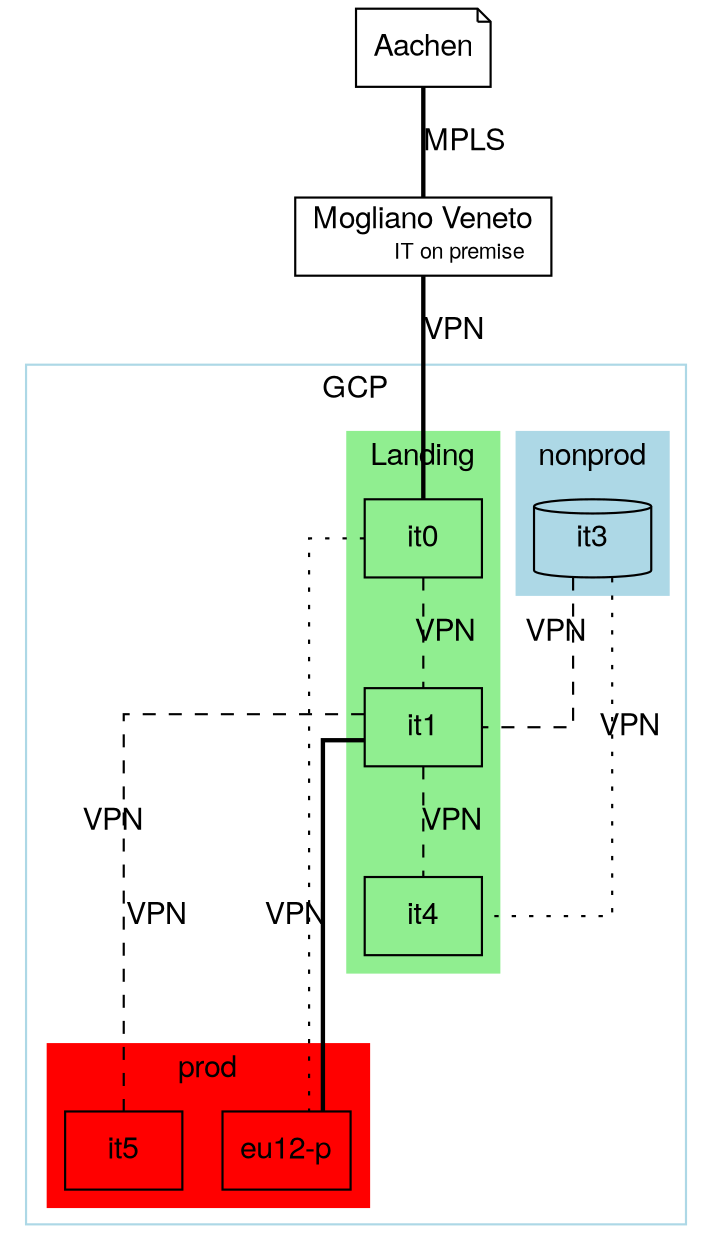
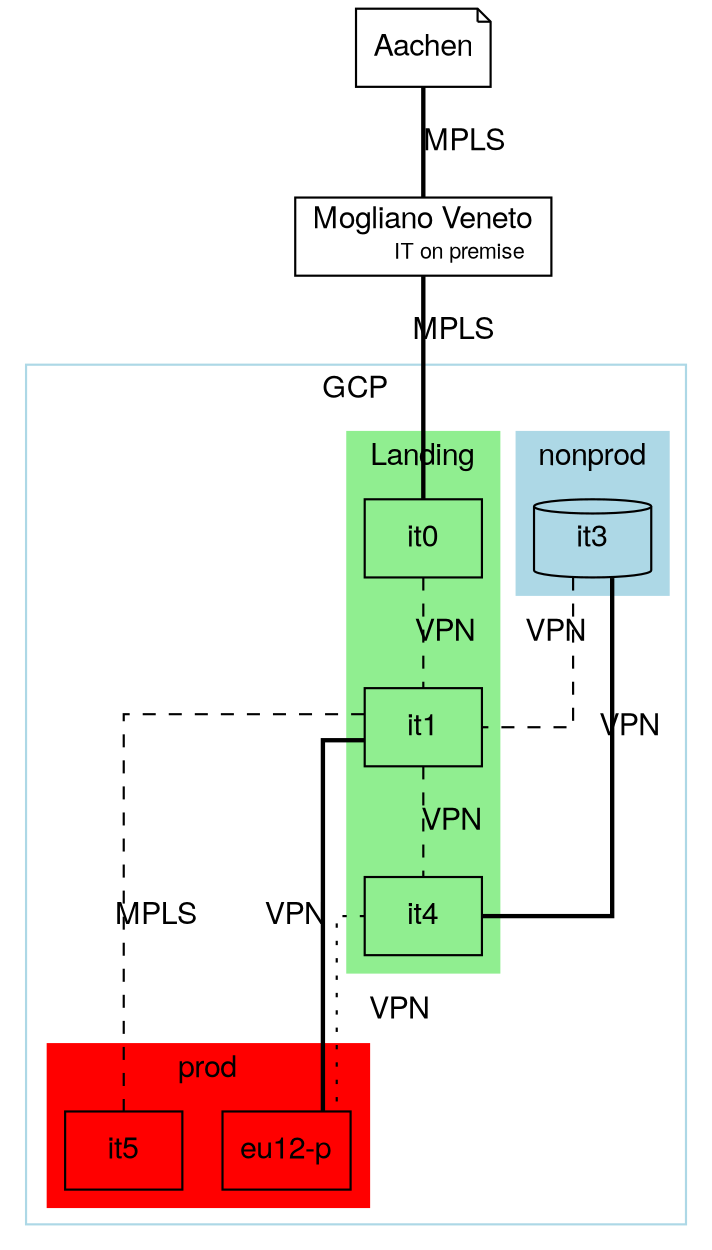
  graph {
    fontname="Helvetica,Arial,sans-serif"
    splines=ortho
    node [fontname="Helvetica,Arial,sans-serif" shape=box]
    edge [fontname="Helvetica,Arial,sans-serif" style=dashed]
    n1 [label=it0]
    n2 [label=it1]
    n3 [label=it4]
    n4 [label=it3 shape=cylinder]
    n5 [label=it5]
    n6 [label="eu12-p"]
    n7 [label=Aachen shape=note]
    n8 [label=<Mogliano Veneto<BR/>         	<FONT POINT-SIZE="10">IT on premise</FONT>>]
    subgraph cluster_1 {
      color=lightblue
      label=GCP
      subgraph cluster_2 {
        color=lightgreen
        label=Landing
        style=filled
        n1
        n2
        n3
      }
      subgraph cluster_3 {
        color=lightblue
        label=nonprod
        style=filled
        n4
      }
      subgraph cluster_4 {
        color=red
        label=prod
        style=filled
        n5
        n6
      }
    }
    n1 -- n2 [label=VPN]
    n2 -- n3 [label=VPN]
-   n2 -- n5 [label=VPN]
+   n2 -- n5 [label=MPLS]
    n2 -- n6 [label=VPN style=bold]
-   n1 -- n6 [label=VPN style=dotted]
+   n3 -- n6 [label=VPN style=dotted]
    n4 -- n2 [label=VPN]
-   n4 -- n3 [label=VPN style=dotted]
+   n4 -- n3 [label=VPN style=bold]
    n7 -- n8 [label=MPLS style=bold]
-   n8 -- n1 [label=VPN style=bold]
+   n8 -- n1 [label=MPLS style=bold]
  }
